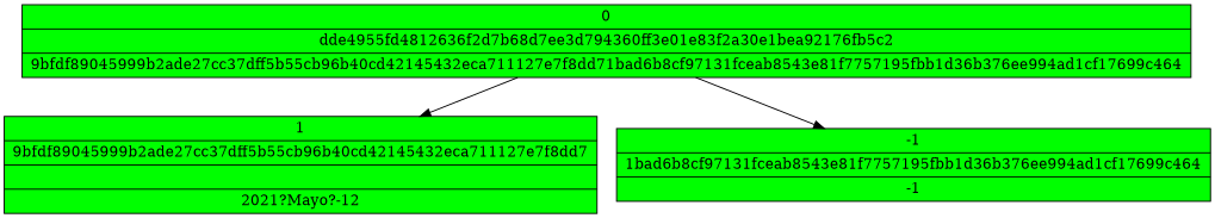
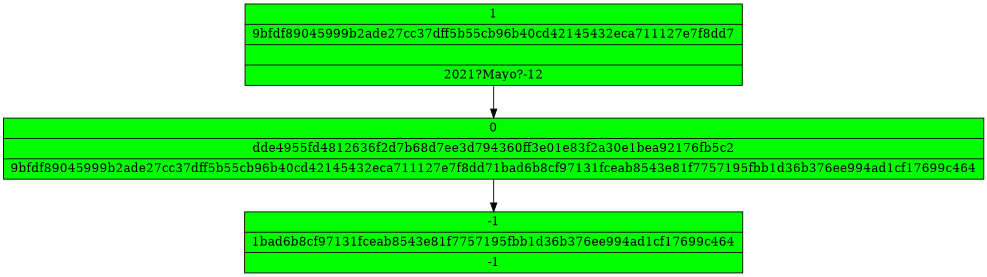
  digraph {
    node [color=black fillcolor=green shape=record style=filled]
    n1 [label="{0 | dde4955fd4812636f2d7b68d7ee3d794360ff3e01e83f2a30e1bea92176fb5c2 | 9bfdf89045999b2ade27cc37dff5b55cb96b40cd42145432eca711127e7f8dd71bad6b8cf97131fceab8543e81f7757195fbb1d36b376ee994ad1cf17699c464}"]
    n2 [label="{1 | 9bfdf89045999b2ade27cc37dff5b55cb96b40cd42145432eca711127e7f8dd7 | |2021?Mayo?-12}"]
    n3 [label="{-1 | 1bad6b8cf97131fceab8543e81f7757195fbb1d36b376ee994ad1cf17699c464 | -1}"]
-   n1 -> n2
+   n2 -> n1
    n1 -> n3
  }
